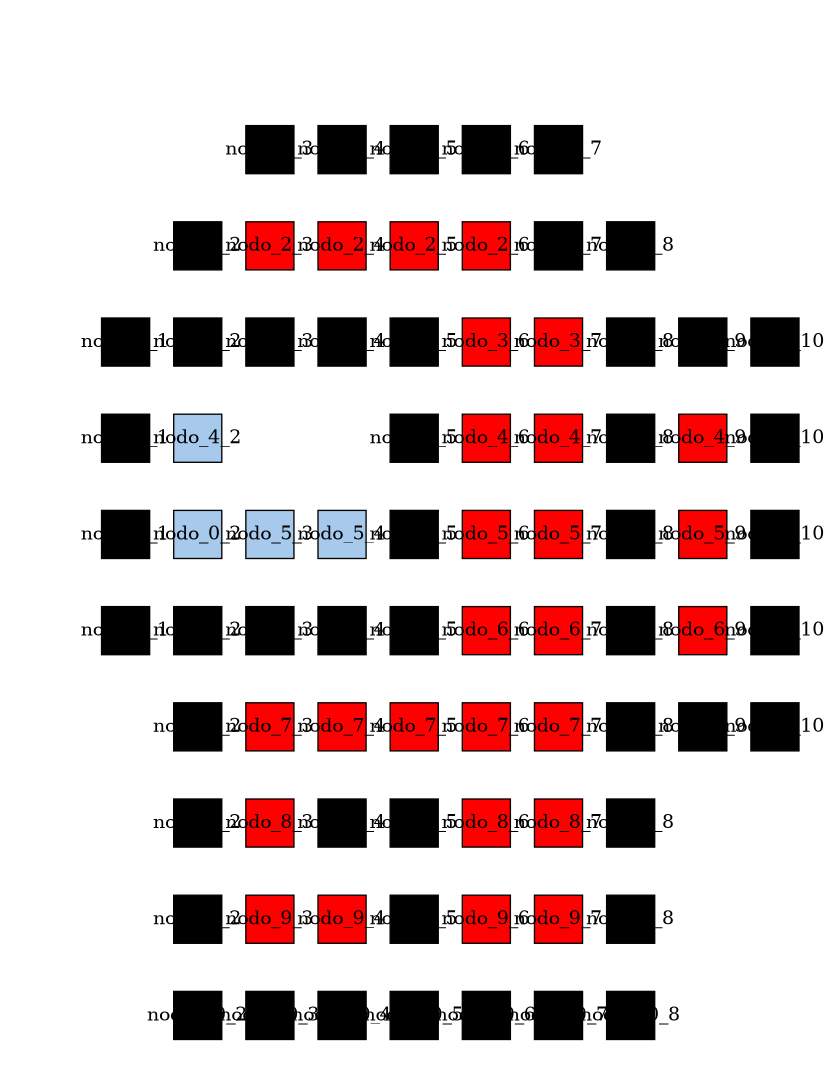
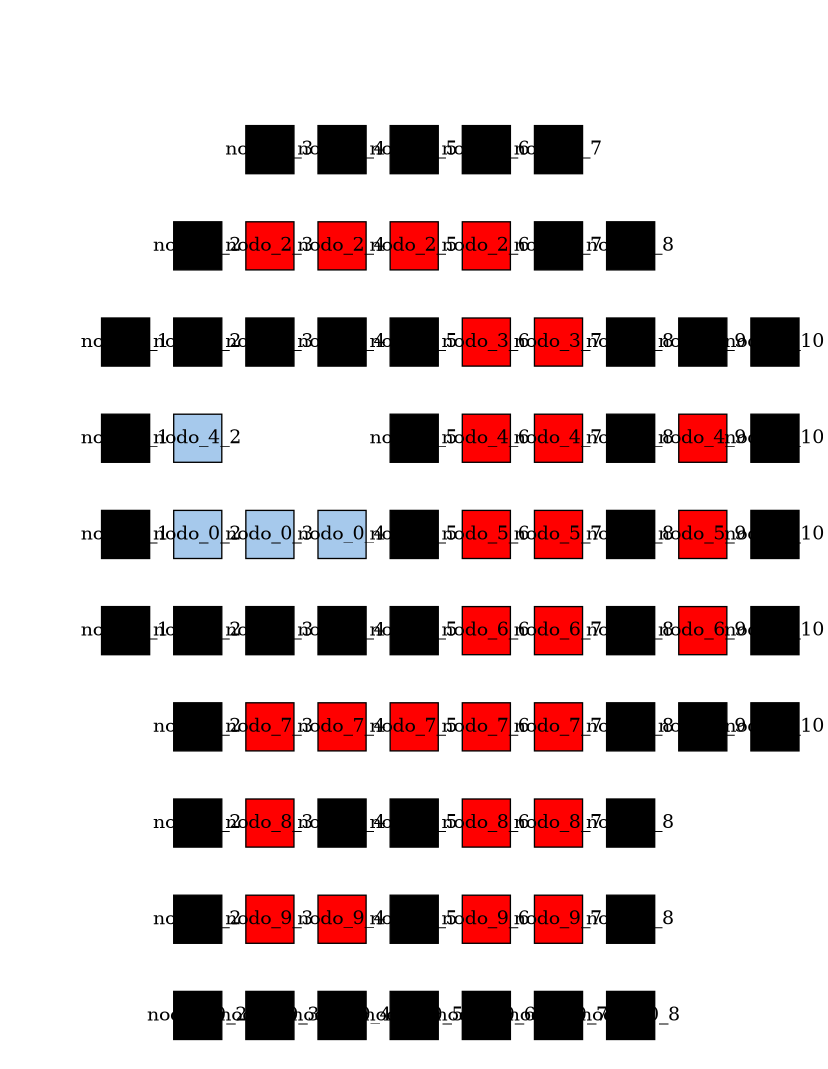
  digraph {
    rankdir=TB
    node [fixedsize=true shape=box style=filled fillcolor="#000000"]
    edge [style=invis]
    nodo_0_0 [height=0.5 style=invis width=0.5 fillcolor=""]
    nodo_0_1 [height=0.5 style=invis width=0.5 fillcolor=""]
    nodo_0_2 [height=0.5 style=invis width=0.5 fillcolor=""]
    nodo_0_3 [height=0.5 style=invis width=0.5 fillcolor=""]
    nodo_0_4 [height=0.5 style=invis width=0.5 fillcolor=""]
    nodo_0_5 [height=0.5 style=invis width=0.5 fillcolor=""]
    nodo_0_6 [height=0.5 style=invis width=0.5 fillcolor=""]
    nodo_0_7 [height=0.5 style=invis width=0.5 fillcolor=""]
    nodo_0_8 [height=0.5 style=invis width=0.5 fillcolor=""]
    nodo_0_9 [height=0.5 style=invis width=0.5 fillcolor=""]
    nodo_0_10 [height=0.5 style=invis width=0.5 fillcolor=""]
    nodo_1_0 [height=0.5 style=invis width=0.5 fillcolor=""]
    nodo_1_1 [height=0.5 style=invis width=0.5 fillcolor=""]
    nodo_1_2 [height=0.5 style=invis width=0.5 fillcolor=""]
    nodo_1_3 [height=0.5 width=0.5]
    nodo_1_4 [height=0.5 width=0.5]
    nodo_1_5 [height=0.5 width=0.5]
    nodo_1_6 [height=0.5 width=0.5]
    nodo_1_7 [height=0.5 width=0.5]
    nodo_1_8 [height=0.5 style=invis width=0.5 fillcolor=""]
    nodo_1_9 [height=0.5 style=invis width=0.5 fillcolor=""]
    nodo_1_10 [height=0.5 style=invis width=0.5 fillcolor=""]
    nodo_2_0 [height=0.5 style=invis width=0.5 fillcolor=""]
    nodo_2_1 [height=0.5 style=invis width=0.5 fillcolor=""]
    nodo_2_2 [height=0.5 width=0.5]
    nodo_2_3 [fillcolor="#FF0000" height=0.5 width=0.5]
    nodo_2_4 [fillcolor="#FF0000" height=0.5 width=0.5]
    nodo_2_5 [fillcolor="#FF0000" height=0.5 width=0.5]
    nodo_2_6 [fillcolor="#FF0000" height=0.5 width=0.5]
    nodo_2_7 [height=0.5 width=0.5]
    nodo_2_8 [height=0.5 width=0.5]
    nodo_2_9 [height=0.5 style=invis width=0.5 fillcolor=""]
    nodo_2_10 [height=0.5 style=invis width=0.5 fillcolor=""]
    nodo_3_0 [height=0.5 style=invis width=0.5 fillcolor=""]
    nodo_3_1 [height=0.5 width=0.5]
    nodo_3_2 [height=0.5 width=0.5]
    nodo_3_3 [height=0.5 width=0.5]
    nodo_3_4 [height=0.5 width=0.5]
    nodo_3_5 [height=0.5 width=0.5]
    nodo_3_6 [fillcolor="#FF0000" height=0.5 width=0.5]
    nodo_3_7 [fillcolor="#FF0000" height=0.5 width=0.5]
    nodo_3_8 [height=0.5 width=0.5]
    nodo_3_9 [height=0.5 width=0.5]
    nodo_3_10 [height=0.5 width=0.5]
    nodo_4_0 [height=0.5 style=invis width=0.5 fillcolor=""]
    nodo_4_1 [height=0.5 width=0.5]
    nodo_4_2 [fillcolor="#A6C9EC" height=0.5 width=0.5]
    nodo_4_3 [height=0.5 style=invis width=0.5 fillcolor=""]
    nodo_4_4 [height=0.5 style=invis width=0.5 fillcolor=""]
    nodo_4_5 [height=0.5 width=0.5]
    nodo_4_6 [fillcolor="#FF0000" height=0.5 width=0.5]
    nodo_4_7 [fillcolor="#FF0000" height=0.5 width=0.5]
    nodo_4_8 [height=0.5 width=0.5]
    nodo_4_9 [fillcolor="#FF0000" height=0.5 width=0.5]
    nodo_4_10 [height=0.5 width=0.5]
    nodo_5_0 [height=0.5 style=invis width=0.5 fillcolor=""]
    nodo_5_1 [height=0.5 width=0.5]
    n58 [fillcolor="#A6C9EC" height=0.5 label=nodo_0_2 width=0.5]
-   nodo_5_3 [fillcolor="#A6C9EC" height=0.5 width=0.5]
-   nodo_5_4 [fillcolor="#A6C9EC" height=0.5 width=0.5]
+   nodo_5_3 [fillcolor="#A6C9EC" height=0.5 width=0.5 label=nodo_0_3]
+   nodo_5_4 [fillcolor="#A6C9EC" height=0.5 width=0.5 label=nodo_0_4]
    nodo_5_5 [height=0.5 width=0.5]
    nodo_5_6 [fillcolor="#FF0000" height=0.5 width=0.5]
    nodo_5_7 [fillcolor="#FF0000" height=0.5 width=0.5]
    nodo_5_8 [height=0.5 width=0.5]
    nodo_5_9 [fillcolor="#FF0000" height=0.5 width=0.5]
    nodo_5_10 [height=0.5 width=0.5]
    nodo_6_0 [height=0.5 style=invis width=0.5 fillcolor=""]
    nodo_6_1 [height=0.5 width=0.5]
    nodo_6_2 [height=0.5 width=0.5]
    nodo_6_3 [height=0.5 width=0.5]
    nodo_6_4 [height=0.5 width=0.5]
    nodo_6_5 [height=0.5 width=0.5]
    nodo_6_6 [fillcolor="#FF0000" height=0.5 width=0.5]
    nodo_6_7 [fillcolor="#FF0000" height=0.5 width=0.5]
    nodo_6_8 [height=0.5 width=0.5]
    nodo_6_9 [fillcolor="#FF0000" height=0.5 width=0.5]
    nodo_6_10 [height=0.5 width=0.5]
    nodo_7_0 [height=0.5 style=invis width=0.5 fillcolor=""]
    nodo_7_1 [height=0.5 style=invis width=0.5 fillcolor=""]
    nodo_7_2 [height=0.5 width=0.5]
    nodo_7_3 [fillcolor="#FF0000" height=0.5 width=0.5]
    nodo_7_4 [fillcolor="#FF0000" height=0.5 width=0.5]
    nodo_7_5 [fillcolor="#FF0000" height=0.5 width=0.5]
    nodo_7_6 [fillcolor="#FF0000" height=0.5 width=0.5]
    nodo_7_7 [fillcolor="#FF0000" height=0.5 width=0.5]
    nodo_7_8 [height=0.5 width=0.5]
    nodo_7_9 [height=0.5 width=0.5]
    nodo_7_10 [height=0.5 width=0.5]
    nodo_8_0 [height=0.5 style=invis width=0.5 fillcolor=""]
    nodo_8_1 [height=0.5 style=invis width=0.5 fillcolor=""]
    nodo_8_2 [height=0.5 width=0.5]
    nodo_8_3 [fillcolor="#FF0000" height=0.5 width=0.5]
    nodo_8_4 [height=0.5 width=0.5]
    nodo_8_5 [height=0.5 width=0.5]
    nodo_8_6 [fillcolor="#FF0000" height=0.5 width=0.5]
    nodo_8_7 [fillcolor="#FF0000" height=0.5 width=0.5]
    nodo_8_8 [height=0.5 width=0.5]
    nodo_8_9 [height=0.5 style=invis width=0.5 fillcolor=""]
    nodo_8_10 [height=0.5 style=invis width=0.5 fillcolor=""]
    nodo_9_0 [height=0.5 style=invis width=0.5 fillcolor=""]
    nodo_9_1 [height=0.5 style=invis width=0.5 fillcolor=""]
    nodo_9_2 [height=0.5 width=0.5]
    nodo_9_3 [fillcolor="#FF0000" height=0.5 width=0.5]
    nodo_9_4 [fillcolor="#FF0000" height=0.5 width=0.5]
    nodo_9_5 [height=0.5 width=0.5]
    nodo_9_6 [fillcolor="#FF0000" height=0.5 width=0.5]
    nodo_9_7 [fillcolor="#FF0000" height=0.5 width=0.5]
    nodo_9_8 [height=0.5 width=0.5]
    nodo_9_9 [height=0.5 style=invis width=0.5 fillcolor=""]
    nodo_9_10 [height=0.5 style=invis width=0.5 fillcolor=""]
    nodo_10_0 [height=0.5 style=invis width=0.5 fillcolor=""]
    nodo_10_1 [height=0.5 style=invis width=0.5 fillcolor=""]
    nodo_10_2 [height=0.5 width=0.5]
    nodo_10_3 [height=0.5 width=0.5]
    nodo_10_4 [height=0.5 width=0.5]
    nodo_10_5 [height=0.5 width=0.5]
    nodo_10_6 [height=0.5 width=0.5]
    nodo_10_7 [height=0.5 width=0.5]
    nodo_10_8 [height=0.5 width=0.5]
    nodo_10_9 [height=0.5 style=invis width=0.5 fillcolor=""]
    nodo_10_10 [height=0.5 style=invis width=0.5 fillcolor=""]
    subgraph sub_1 {
      rank=same
      nodo_0_0
      nodo_0_1
      nodo_0_2
      nodo_0_3
      nodo_0_4
      nodo_0_5
      nodo_0_6
      nodo_0_7
      nodo_0_8
      nodo_0_9
      nodo_0_10
    }
    subgraph sub_2 {
      rank=same
      nodo_1_0
      nodo_1_1
      nodo_1_2
      nodo_1_3
      nodo_1_4
      nodo_1_5
      nodo_1_6
      nodo_1_7
      nodo_1_8
      nodo_1_9
      nodo_1_10
    }
    subgraph sub_3 {
      rank=same
      nodo_2_0
      nodo_2_1
      nodo_2_2
      nodo_2_3
      nodo_2_4
      nodo_2_5
      nodo_2_6
      nodo_2_7
      nodo_2_8
      nodo_2_9
      nodo_2_10
    }
    subgraph sub_4 {
      rank=same
      nodo_3_0
      nodo_3_1
      nodo_3_2
      nodo_3_3
      nodo_3_4
      nodo_3_5
      nodo_3_6
      nodo_3_7
      nodo_3_8
      nodo_3_9
      nodo_3_10
    }
    subgraph sub_5 {
      rank=same
      nodo_4_0
      nodo_4_1
      nodo_4_2
      nodo_4_3
      nodo_4_4
      nodo_4_5
      nodo_4_6
      nodo_4_7
      nodo_4_8
      nodo_4_9
      nodo_4_10
    }
    subgraph sub_6 {
      rank=same
      nodo_5_0
      nodo_5_1
      n58
      nodo_5_3
      nodo_5_4
      nodo_5_5
      nodo_5_6
      nodo_5_7
      nodo_5_8
      nodo_5_9
      nodo_5_10
    }
    subgraph sub_7 {
      rank=same
      nodo_6_0
      nodo_6_1
      nodo_6_2
      nodo_6_3
      nodo_6_4
      nodo_6_5
      nodo_6_6
      nodo_6_7
      nodo_6_8
      nodo_6_9
      nodo_6_10
    }
    subgraph sub_8 {
      rank=same
      nodo_7_0
      nodo_7_1
      nodo_7_2
      nodo_7_3
      nodo_7_4
      nodo_7_5
      nodo_7_6
      nodo_7_7
      nodo_7_8
      nodo_7_9
      nodo_7_10
    }
    subgraph sub_9 {
      rank=same
      nodo_8_0
      nodo_8_1
      nodo_8_2
      nodo_8_3
      nodo_8_4
      nodo_8_5
      nodo_8_6
      nodo_8_7
      nodo_8_8
      nodo_8_9
      nodo_8_10
    }
    subgraph sub_10 {
      rank=same
      nodo_9_0
      nodo_9_1
      nodo_9_2
      nodo_9_3
      nodo_9_4
      nodo_9_5
      nodo_9_6
      nodo_9_7
      nodo_9_8
      nodo_9_9
      nodo_9_10
    }
    subgraph sub_11 {
      rank=same
      nodo_10_0
      nodo_10_1
      nodo_10_2
      nodo_10_3
      nodo_10_4
      nodo_10_5
      nodo_10_6
      nodo_10_7
      nodo_10_8
      nodo_10_9
      nodo_10_10
    }
    nodo_0_0 -> nodo_0_1
    nodo_0_0 -> nodo_1_0
    nodo_0_1 -> nodo_0_2
    nodo_0_1 -> nodo_1_1
    nodo_0_2 -> nodo_0_3
    nodo_0_2 -> nodo_1_2
    nodo_0_3 -> nodo_0_4
    nodo_0_3 -> nodo_1_3
    nodo_0_4 -> nodo_0_5
    nodo_0_4 -> nodo_1_4
    nodo_0_5 -> nodo_0_6
    nodo_0_5 -> nodo_1_5
    nodo_0_6 -> nodo_0_7
    nodo_0_6 -> nodo_1_6
    nodo_0_7 -> nodo_0_8
    nodo_0_7 -> nodo_1_7
    nodo_0_8 -> nodo_0_9
    nodo_0_8 -> nodo_1_8
    nodo_0_9 -> nodo_0_10
    nodo_0_9 -> nodo_1_9
    nodo_0_10 -> nodo_1_10
    nodo_1_0 -> nodo_1_1
    nodo_1_0 -> nodo_2_0
    nodo_1_1 -> nodo_1_2
    nodo_1_1 -> nodo_2_1
    nodo_1_2 -> nodo_1_3
    nodo_1_2 -> nodo_2_2
    nodo_1_3 -> nodo_1_4
    nodo_1_3 -> nodo_2_3
    nodo_1_4 -> nodo_1_5
    nodo_1_4 -> nodo_2_4
    nodo_1_5 -> nodo_1_6
    nodo_1_5 -> nodo_2_5
    nodo_1_6 -> nodo_1_7
    nodo_1_6 -> nodo_2_6
    nodo_1_7 -> nodo_1_8
    nodo_1_7 -> nodo_2_7
    nodo_1_8 -> nodo_1_9
    nodo_1_8 -> nodo_2_8
    nodo_1_9 -> nodo_1_10
    nodo_1_9 -> nodo_2_9
    nodo_1_10 -> nodo_2_10
    nodo_2_0 -> nodo_2_1
    nodo_2_0 -> nodo_3_0
    nodo_2_1 -> nodo_2_2
    nodo_2_1 -> nodo_3_1
    nodo_2_2 -> nodo_2_3
    nodo_2_2 -> nodo_3_2
    nodo_2_3 -> nodo_2_4
    nodo_2_3 -> nodo_3_3
    nodo_2_4 -> nodo_2_5
    nodo_2_4 -> nodo_3_4
    nodo_2_5 -> nodo_2_6
    nodo_2_5 -> nodo_3_5
    nodo_2_6 -> nodo_2_7
    nodo_2_6 -> nodo_3_6
    nodo_2_7 -> nodo_2_8
    nodo_2_7 -> nodo_3_7
    nodo_2_8 -> nodo_2_9
    nodo_2_8 -> nodo_3_8
    nodo_2_9 -> nodo_2_10
    nodo_2_9 -> nodo_3_9
    nodo_2_10 -> nodo_3_10
    nodo_3_0 -> nodo_3_1
    nodo_3_0 -> nodo_4_0
    nodo_3_1 -> nodo_3_2
    nodo_3_1 -> nodo_4_1
    nodo_3_2 -> nodo_3_3
    nodo_3_2 -> nodo_4_2
    nodo_3_3 -> nodo_3_4
    nodo_3_3 -> nodo_4_3
    nodo_3_4 -> nodo_3_5
    nodo_3_4 -> nodo_4_4
    nodo_3_5 -> nodo_3_6
    nodo_3_5 -> nodo_4_5
    nodo_3_6 -> nodo_3_7
    nodo_3_6 -> nodo_4_6
    nodo_3_7 -> nodo_3_8
    nodo_3_7 -> nodo_4_7
    nodo_3_8 -> nodo_3_9
    nodo_3_8 -> nodo_4_8
    nodo_3_9 -> nodo_3_10
    nodo_3_9 -> nodo_4_9
    nodo_3_10 -> nodo_4_10
    nodo_4_0 -> nodo_4_1
    nodo_4_0 -> nodo_5_0
    nodo_4_1 -> nodo_4_2
    nodo_4_1 -> nodo_5_1
    nodo_4_2 -> nodo_4_3
    nodo_4_2 -> n58
    nodo_4_3 -> nodo_4_4
    nodo_4_3 -> nodo_5_3
    nodo_4_4 -> nodo_4_5
    nodo_4_4 -> nodo_5_4
    nodo_4_5 -> nodo_4_6
    nodo_4_5 -> nodo_5_5
    nodo_4_6 -> nodo_4_7
    nodo_4_6 -> nodo_5_6
    nodo_4_7 -> nodo_4_8
    nodo_4_7 -> nodo_5_7
    nodo_4_8 -> nodo_4_9
    nodo_4_8 -> nodo_5_8
    nodo_4_9 -> nodo_4_10
    nodo_4_9 -> nodo_5_9
    nodo_4_10 -> nodo_5_10
    nodo_5_0 -> nodo_5_1
    nodo_5_0 -> nodo_6_0
    nodo_5_1 -> n58
    nodo_5_1 -> nodo_6_1
    n58 -> nodo_5_3
    n58 -> nodo_6_2
    nodo_5_3 -> nodo_5_4
    nodo_5_3 -> nodo_6_3
    nodo_5_4 -> nodo_5_5
    nodo_5_4 -> nodo_6_4
    nodo_5_5 -> nodo_5_6
    nodo_5_5 -> nodo_6_5
    nodo_5_6 -> nodo_5_7
    nodo_5_6 -> nodo_6_6
    nodo_5_7 -> nodo_5_8
    nodo_5_7 -> nodo_6_7
    nodo_5_8 -> nodo_5_9
    nodo_5_8 -> nodo_6_8
    nodo_5_9 -> nodo_5_10
    nodo_5_9 -> nodo_6_9
    nodo_5_10 -> nodo_6_10
    nodo_6_0 -> nodo_6_1
    nodo_6_0 -> nodo_7_0
    nodo_6_1 -> nodo_6_2
    nodo_6_1 -> nodo_7_1
    nodo_6_2 -> nodo_6_3
    nodo_6_2 -> nodo_7_2
    nodo_6_3 -> nodo_6_4
    nodo_6_3 -> nodo_7_3
    nodo_6_4 -> nodo_6_5
    nodo_6_4 -> nodo_7_4
    nodo_6_5 -> nodo_6_6
    nodo_6_5 -> nodo_7_5
    nodo_6_6 -> nodo_6_7
    nodo_6_6 -> nodo_7_6
    nodo_6_7 -> nodo_6_8
    nodo_6_7 -> nodo_7_7
    nodo_6_8 -> nodo_6_9
    nodo_6_8 -> nodo_7_8
    nodo_6_9 -> nodo_6_10
    nodo_6_9 -> nodo_7_9
    nodo_6_10 -> nodo_7_10
    nodo_7_0 -> nodo_7_1
    nodo_7_0 -> nodo_8_0
    nodo_7_1 -> nodo_7_2
    nodo_7_1 -> nodo_8_1
    nodo_7_2 -> nodo_7_3
    nodo_7_2 -> nodo_8_2
    nodo_7_3 -> nodo_7_4
    nodo_7_3 -> nodo_8_3
    nodo_7_4 -> nodo_7_5
    nodo_7_4 -> nodo_8_4
    nodo_7_5 -> nodo_7_6
    nodo_7_5 -> nodo_8_5
    nodo_7_6 -> nodo_7_7
    nodo_7_6 -> nodo_8_6
    nodo_7_7 -> nodo_7_8
    nodo_7_7 -> nodo_8_7
    nodo_7_8 -> nodo_7_9
    nodo_7_8 -> nodo_8_8
    nodo_7_9 -> nodo_7_10
    nodo_7_9 -> nodo_8_9
    nodo_7_10 -> nodo_8_10
    nodo_8_0 -> nodo_8_1
    nodo_8_0 -> nodo_9_0
    nodo_8_1 -> nodo_8_2
    nodo_8_1 -> nodo_9_1
    nodo_8_2 -> nodo_8_3
    nodo_8_2 -> nodo_9_2
    nodo_8_3 -> nodo_8_4
    nodo_8_3 -> nodo_9_3
    nodo_8_4 -> nodo_8_5
    nodo_8_4 -> nodo_9_4
    nodo_8_5 -> nodo_8_6
    nodo_8_5 -> nodo_9_5
    nodo_8_6 -> nodo_8_7
    nodo_8_6 -> nodo_9_6
    nodo_8_7 -> nodo_8_8
    nodo_8_7 -> nodo_9_7
    nodo_8_8 -> nodo_8_9
    nodo_8_8 -> nodo_9_8
    nodo_8_9 -> nodo_8_10
    nodo_8_9 -> nodo_9_9
    nodo_8_10 -> nodo_9_10
    nodo_9_0 -> nodo_9_1
    nodo_9_0 -> nodo_10_0
    nodo_9_1 -> nodo_9_2
    nodo_9_1 -> nodo_10_1
    nodo_9_2 -> nodo_9_3
    nodo_9_2 -> nodo_10_2
    nodo_9_3 -> nodo_9_4
    nodo_9_3 -> nodo_10_3
    nodo_9_4 -> nodo_9_5
    nodo_9_4 -> nodo_10_4
    nodo_9_5 -> nodo_9_6
    nodo_9_5 -> nodo_10_5
    nodo_9_6 -> nodo_9_7
    nodo_9_6 -> nodo_10_6
    nodo_9_7 -> nodo_9_8
    nodo_9_7 -> nodo_10_7
    nodo_9_8 -> nodo_9_9
    nodo_9_8 -> nodo_10_8
    nodo_9_9 -> nodo_9_10
    nodo_9_9 -> nodo_10_9
    nodo_9_10 -> nodo_10_10
    nodo_10_0 -> nodo_10_1
    nodo_10_1 -> nodo_10_2
    nodo_10_2 -> nodo_10_3
    nodo_10_3 -> nodo_10_4
    nodo_10_4 -> nodo_10_5
    nodo_10_5 -> nodo_10_6
    nodo_10_6 -> nodo_10_7
    nodo_10_7 -> nodo_10_8
    nodo_10_8 -> nodo_10_9
    nodo_10_9 -> nodo_10_10
  }
